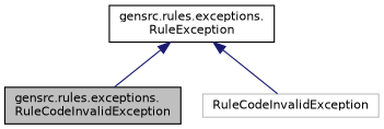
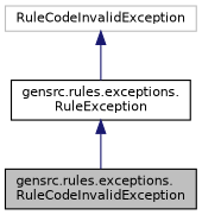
  digraph {
    fontname="DejaVu Sans"
    node [color=black fillcolor=white fontname="DejaVu Sans" fontsize=10 shape=record style=filled]
    edge [color=midnightblue dir=back fontname="DejaVu Sans" fontsize=10 labelfontname=Helvetica labelfontsize=10 style=solid]
    n1 [fillcolor=grey75 fontcolor=black height=0.2 label="gensrc.rules.exceptions.\lRuleCodeInvalidException" width=0.4]
    n2 [height=0.2 label="gensrc.rules.exceptions.\lRuleException" width=0.4]
    n3 [color=grey75 height=0.2 label=RuleCodeInvalidException width=0.4]
    n2 -> n1
-   n2 -> n3
+   n3 -> n2
  }
